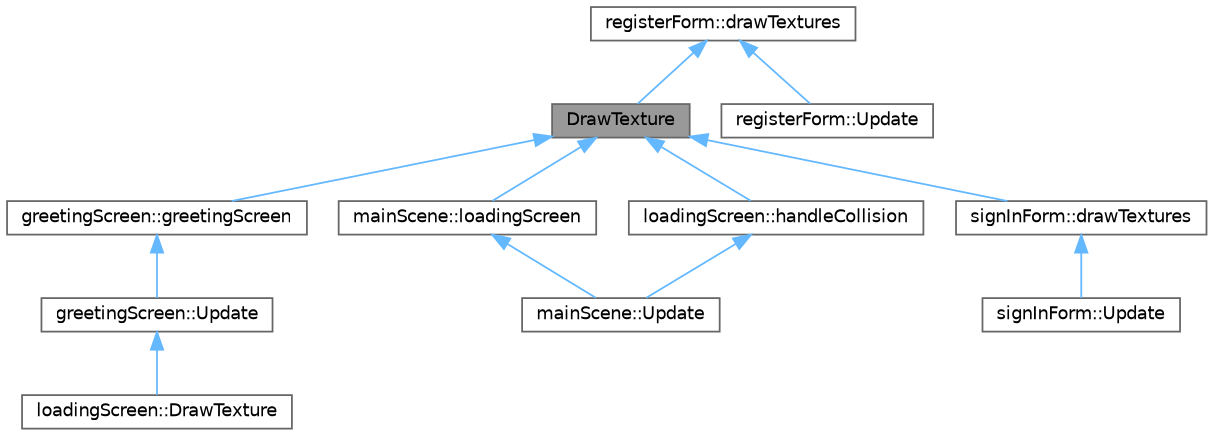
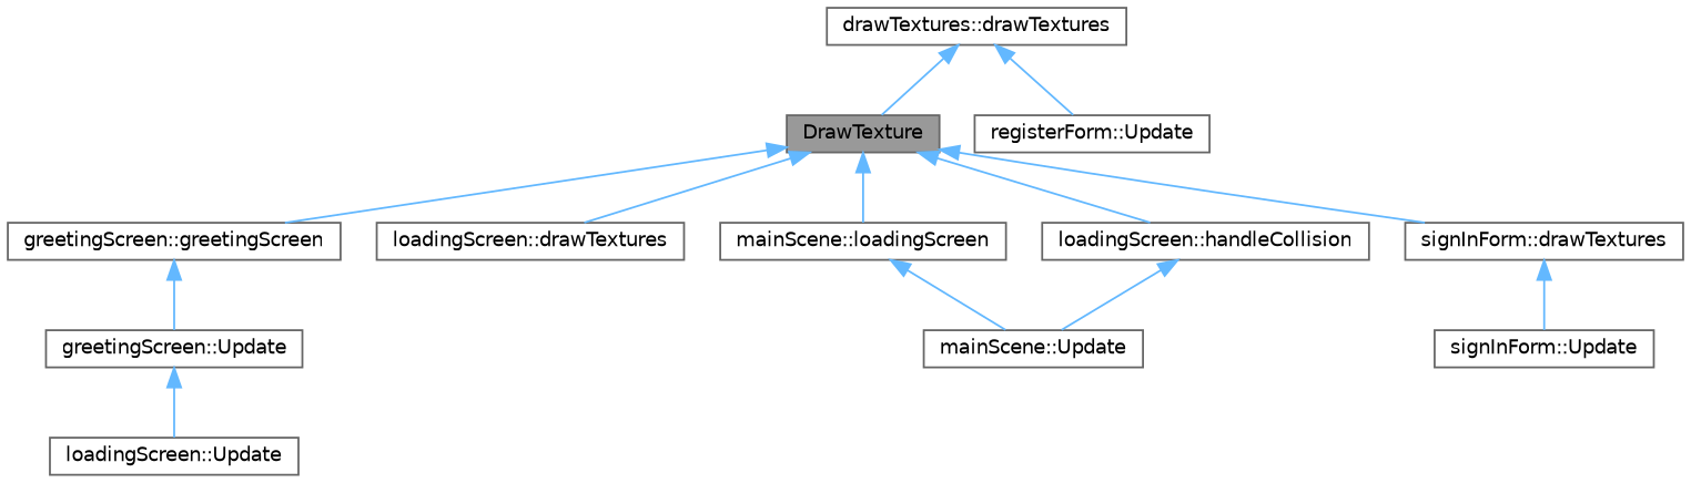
  digraph {
    rankdir=TB
    node [color=grey40 fillcolor=white fontname=Helvetica fontsize=10 shape=box style=filled]
    edge [color=steelblue1 dir=back fontname=Helvetica fontsize=10 labelfontname=Helvetica labelfontsize=10 style=solid]
    n1 [color=gray40 fillcolor=grey60 fontcolor=black height=0.2 label=DrawTexture width=0.4]
    n2 [height=0.2 label="greetingScreen::greetingScreen" width=0.4]
+   n3 [height=0.2 label="loadingScreen::drawTextures" width=0.4]
    n4 [height=0.2 label="mainScene::loadingScreen" width=0.4]
    n5 [height=0.2 label="signInForm::drawTextures" width=0.4]
    n6 [height=0.2 label="loadingScreen::handleCollision" width=0.4]
    n7 [height=0.2 label="greetingScreen::Update" width=0.4]
    n8 [height=0.2 label="mainScene::Update" width=0.4]
-   n9 [height=0.2 label="registerForm::drawTextures" width=0.4]
+   n9 [height=0.2 label="drawTextures::drawTextures" width=0.4]
    n10 [height=0.2 label="registerForm::Update" width=0.4]
    n11 [height=0.2 label="signInForm::Update" width=0.4]
-   n12 [height=0.2 label="loadingScreen::DrawTexture" width=0.4]
+   n12 [height=0.2 label="loadingScreen::Update" width=0.4]
    n1 -> n2
+   n1 -> n3
    n1 -> n4
    n1 -> n5
    n1 -> n6
    n2 -> n7
    n4 -> n8
    n5 -> n11
    n6 -> n8
    n7 -> n12
    n9 -> n1
    n9 -> n10
  }
